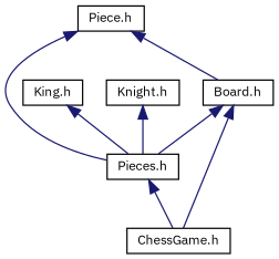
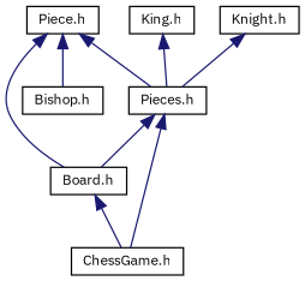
  digraph {
    fontname="IBM Plex Sans"
    node [color=black fontname="IBM Plex Sans" fontsize=10 shape=record]
    edge [color=midnightblue dir=back fontname="IBM Plex Sans" fontsize=10 labelfontname=Helvetica labelfontsize=10 style=solid]
    n1 [height=0.2 label="Piece.h" width=0.4]
    n2 [height=0.2 label="Board.h" width=0.4]
+   n3 [height=0.2 label="Bishop.h" width=0.4]
    n4 [height=0.2 label="Pieces.h" width=0.4]
    n5 [height=0.2 label="ChessGame.h" width=0.4]
    n6 [height=0.2 label="King.h" width=0.4]
    n7 [height=0.2 label="Knight.h" width=0.4]
    n1 -> n2
+   n1 -> n3
    n1 -> n4
-   n2 -> n4
+   n4 -> n2
    n2 -> n5
    n4 -> n5
    n6 -> n4
    n7 -> n4
  }
